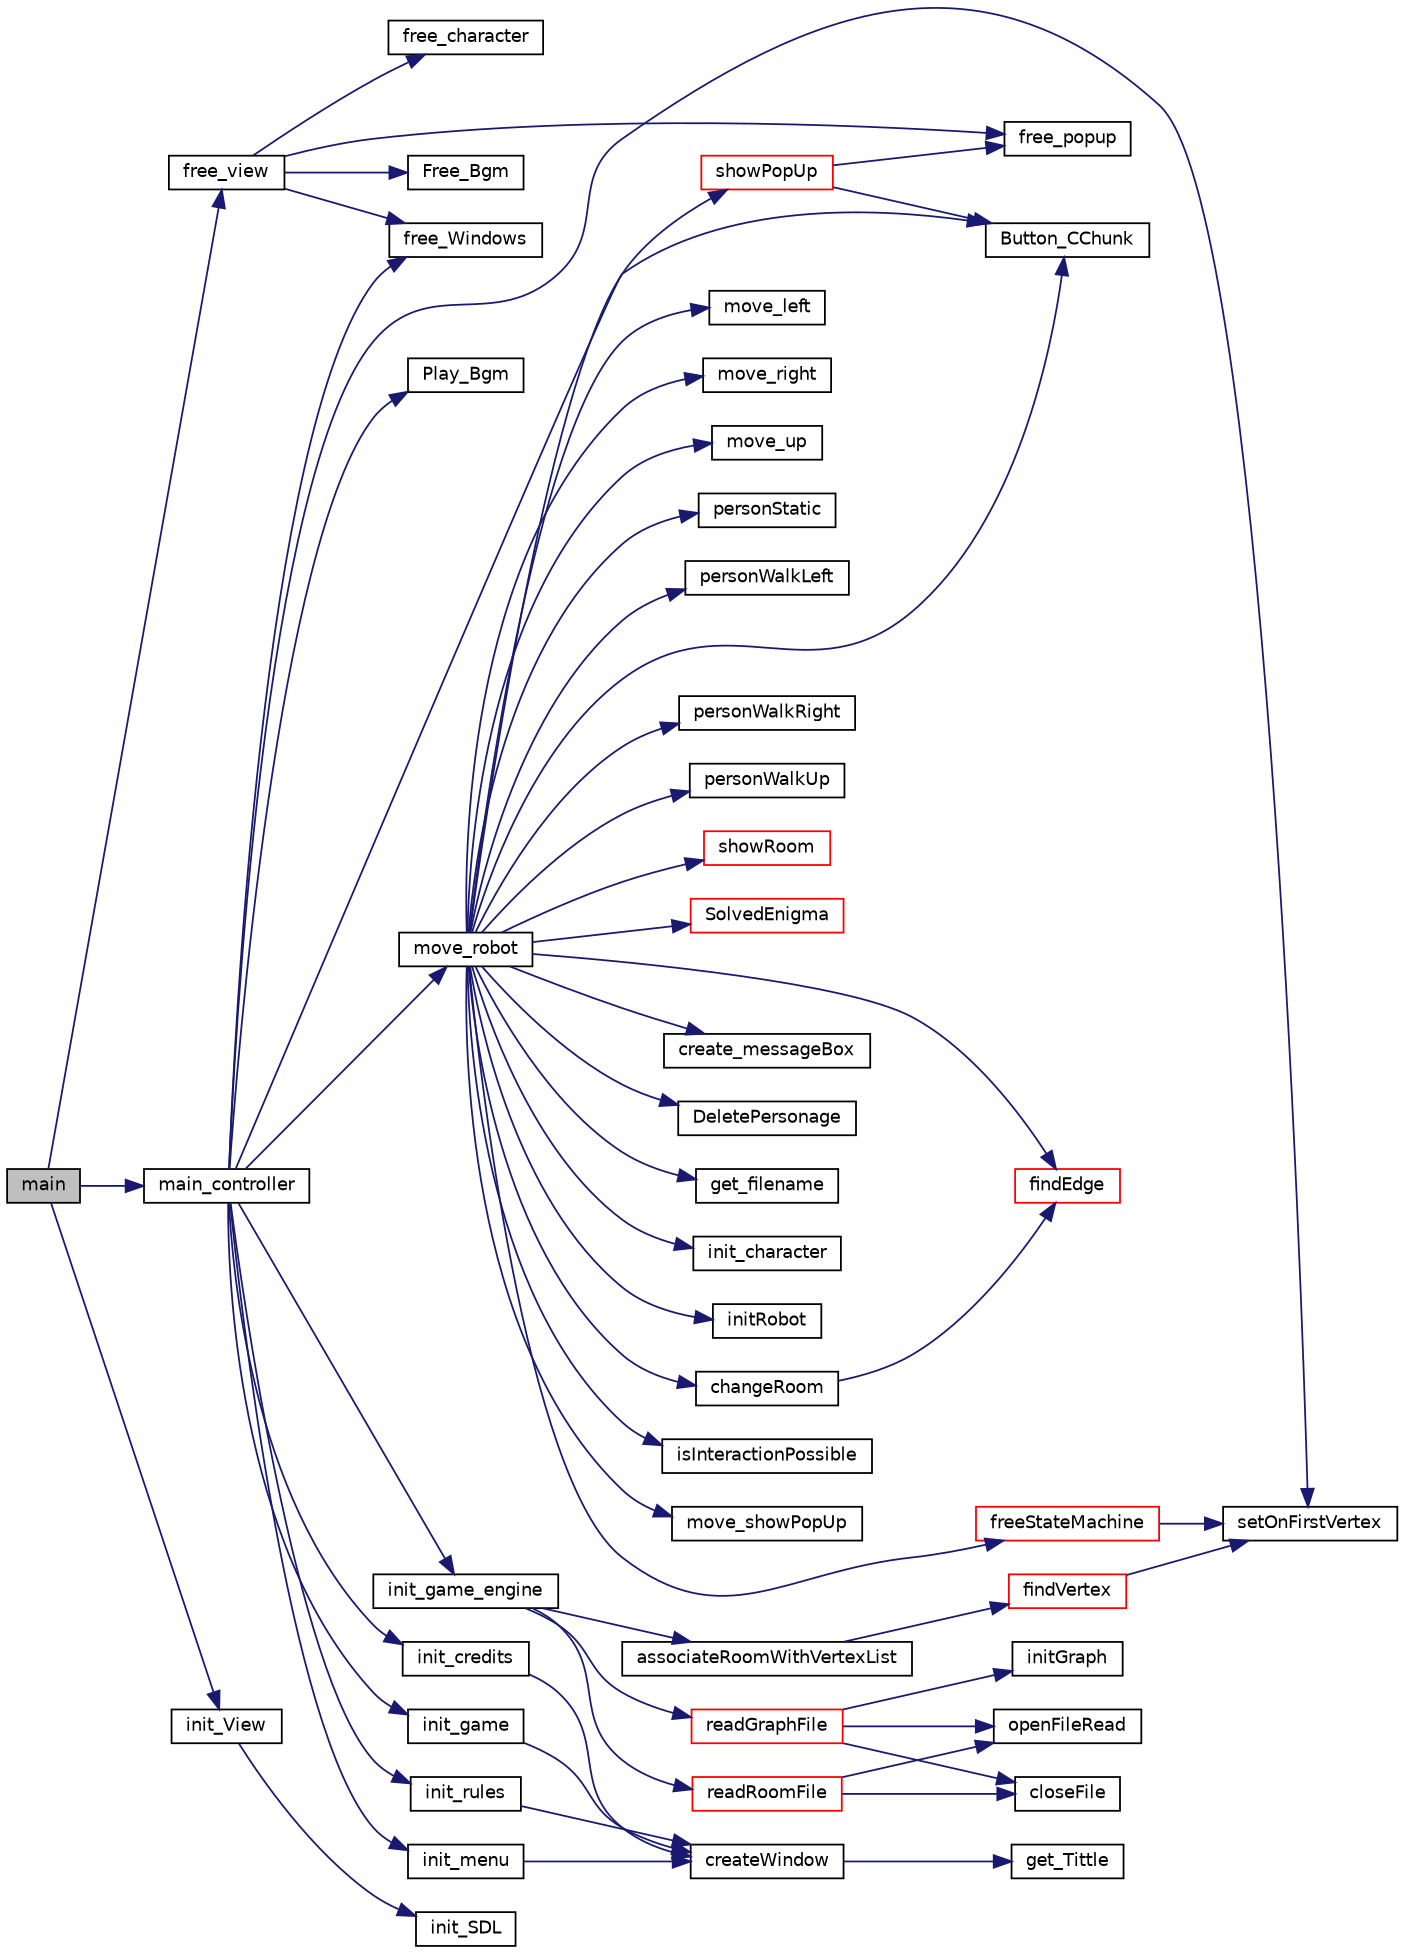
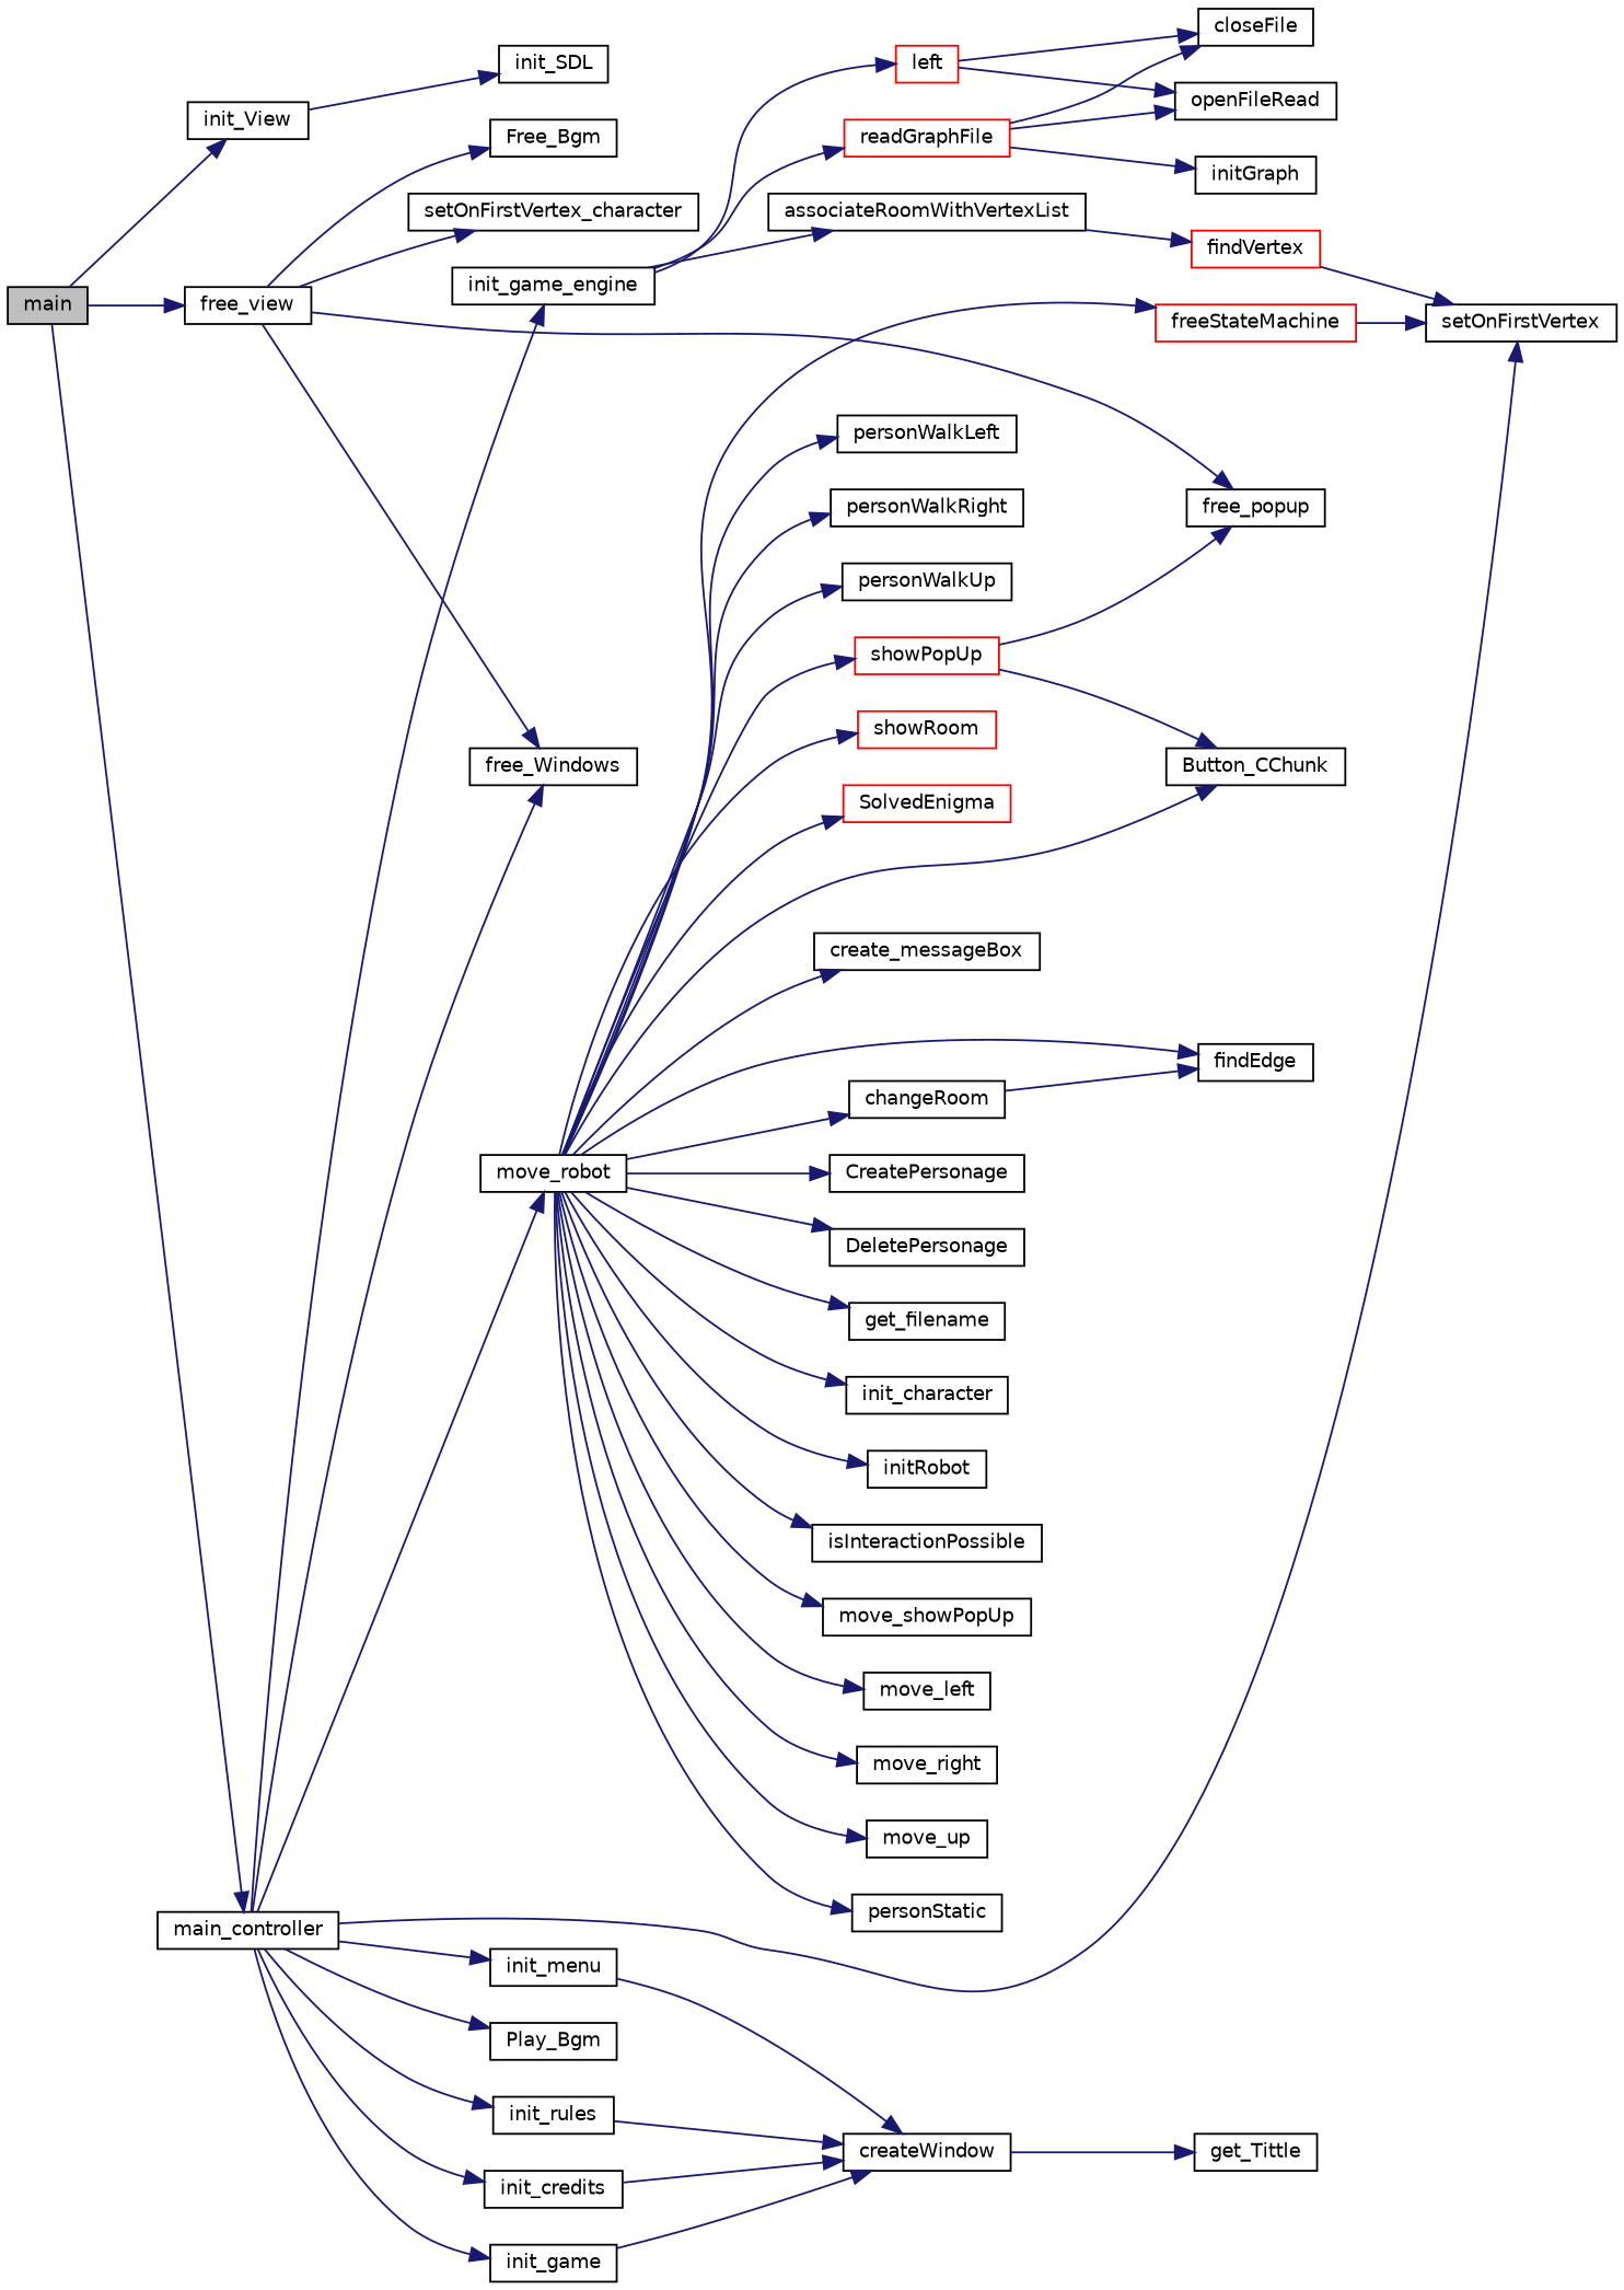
  digraph {
    rankdir=LR
    node [color=black fillcolor=white fontname=Helvetica fontsize=10 shape=record style=filled]
    edge [color=midnightblue fontname=Helvetica fontsize=10 labelfontname=Helvetica labelfontsize=10 style=solid]
    n1 [fillcolor=grey75 fontcolor=black height=0.2 label=main width=0.4]
    n2 [height=0.2 label=free_view width=0.4]
    n3 [height=0.2 label=init_View width=0.4]
    n4 [height=0.2 label=main_controller width=0.4]
    n5 [height=0.2 label=Free_Bgm width=0.4]
-   n6 [height=0.2 label=free_character width=0.4]
+   n6 [height=0.2 label=setOnFirstVertex_character width=0.4]
    n7 [height=0.2 label=free_popup width=0.4]
    n8 [height=0.2 label=free_Windows width=0.4]
    n9 [height=0.2 label=init_SDL width=0.4]
    n10 [height=0.2 label=Button_CChunk width=0.4]
    n11 [height=0.2 label=init_credits width=0.4]
    n12 [height=0.2 label=init_game width=0.4]
    n13 [height=0.2 label=init_game_engine width=0.4]
    n14 [height=0.2 label=setOnFirstVertex width=0.4]
    n15 [height=0.2 label=init_menu width=0.4]
    n16 [height=0.2 label=init_rules width=0.4]
    n17 [height=0.2 label=move_robot width=0.4]
    n18 [height=0.2 label=Play_Bgm width=0.4]
    n19 [height=0.2 label=create_messageBox width=0.4]
    n20 [height=0.2 label=createWindow width=0.4]
    n21 [height=0.2 label=associateRoomWithVertexList width=0.4]
    n22 [color=red height=0.2 label=readGraphFile width=0.4]
-   n23 [color=red height=0.2 label=readRoomFile width=0.4]
+   n23 [color=red height=0.2 label=left width=0.4]
    n24 [height=0.2 label=changeRoom width=0.4]
-   n25 [color=red height=0.2 label=findEdge width=0.4]
+   n25 [height=0.2 label=findEdge width=0.4]
+   n26 [height=0.2 label=CreatePersonage width=0.4]
    n27 [height=0.2 label=DeletePersonage width=0.4]
    n28 [color=red height=0.2 label=freeStateMachine width=0.4]
    n29 [height=0.2 label=get_filename width=0.4]
    n30 [height=0.2 label=init_character width=0.4]
    n31 [height=0.2 label=initRobot width=0.4]
    n32 [height=0.2 label=isInteractionPossible width=0.4]
    n33 [height=0.2 label=move_showPopUp width=0.4]
    n34 [height=0.2 label=move_left width=0.4]
    n35 [height=0.2 label=move_right width=0.4]
    n36 [height=0.2 label=move_up width=0.4]
    n37 [height=0.2 label=personStatic width=0.4]
    n38 [height=0.2 label=personWalkLeft width=0.4]
    n39 [height=0.2 label=personWalkRight width=0.4]
    n40 [height=0.2 label=personWalkUp width=0.4]
    n41 [color=red height=0.2 label=showPopUp width=0.4]
    n42 [color=red height=0.2 label=showRoom width=0.4]
    n43 [color=red height=0.2 label=SolvedEnigma width=0.4]
    n44 [height=0.2 label=get_Tittle width=0.4]
    n45 [color=red height=0.2 label=findVertex width=0.4]
    n46 [height=0.2 label=closeFile width=0.4]
    n47 [height=0.2 label=initGraph width=0.4]
    n48 [height=0.2 label=openFileRead width=0.4]
    n1 -> n2
    n1 -> n3
    n1 -> n4
    n2 -> n5
    n2 -> n6
    n2 -> n7
    n2 -> n8
    n3 -> n9
    n4 -> n8
-   n4 -> n10
    n4 -> n11
    n4 -> n12
    n4 -> n13
    n4 -> n14
    n4 -> n15
    n4 -> n16
    n4 -> n17
    n4 -> n18
    n11 -> n20
    n12 -> n20
    n13 -> n21
    n13 -> n22
    n13 -> n23
    n15 -> n20
    n16 -> n20
    n17 -> n10
    n17 -> n19
    n17 -> n24
    n17 -> n25
+   n17 -> n26
    n17 -> n27
    n17 -> n28
    n17 -> n29
    n17 -> n30
    n17 -> n31
    n17 -> n32
    n17 -> n33
    n17 -> n34
    n17 -> n35
    n17 -> n36
    n17 -> n37
    n17 -> n38
    n17 -> n39
    n17 -> n40
    n17 -> n41
    n17 -> n42
    n17 -> n43
    n20 -> n44
    n21 -> n45
    n22 -> n46
    n22 -> n47
    n22 -> n48
    n23 -> n46
    n23 -> n48
    n24 -> n25
    n28 -> n14
    n41 -> n7
    n41 -> n10
    n45 -> n14
  }
